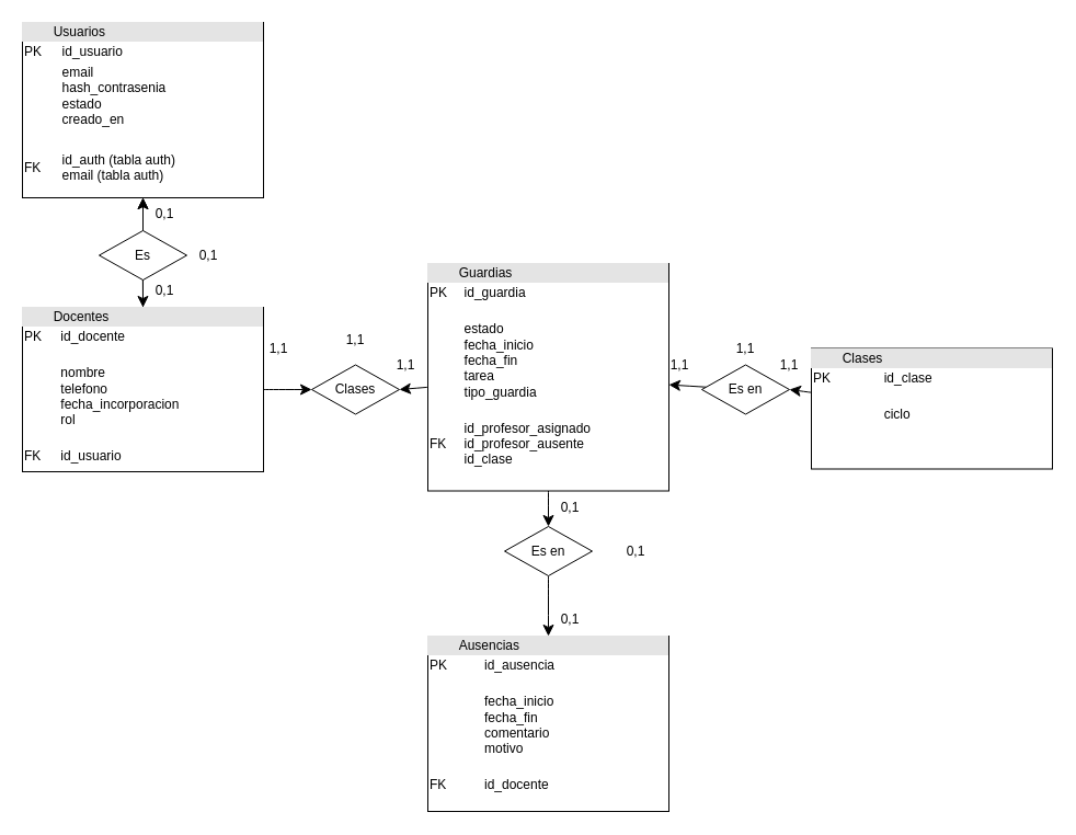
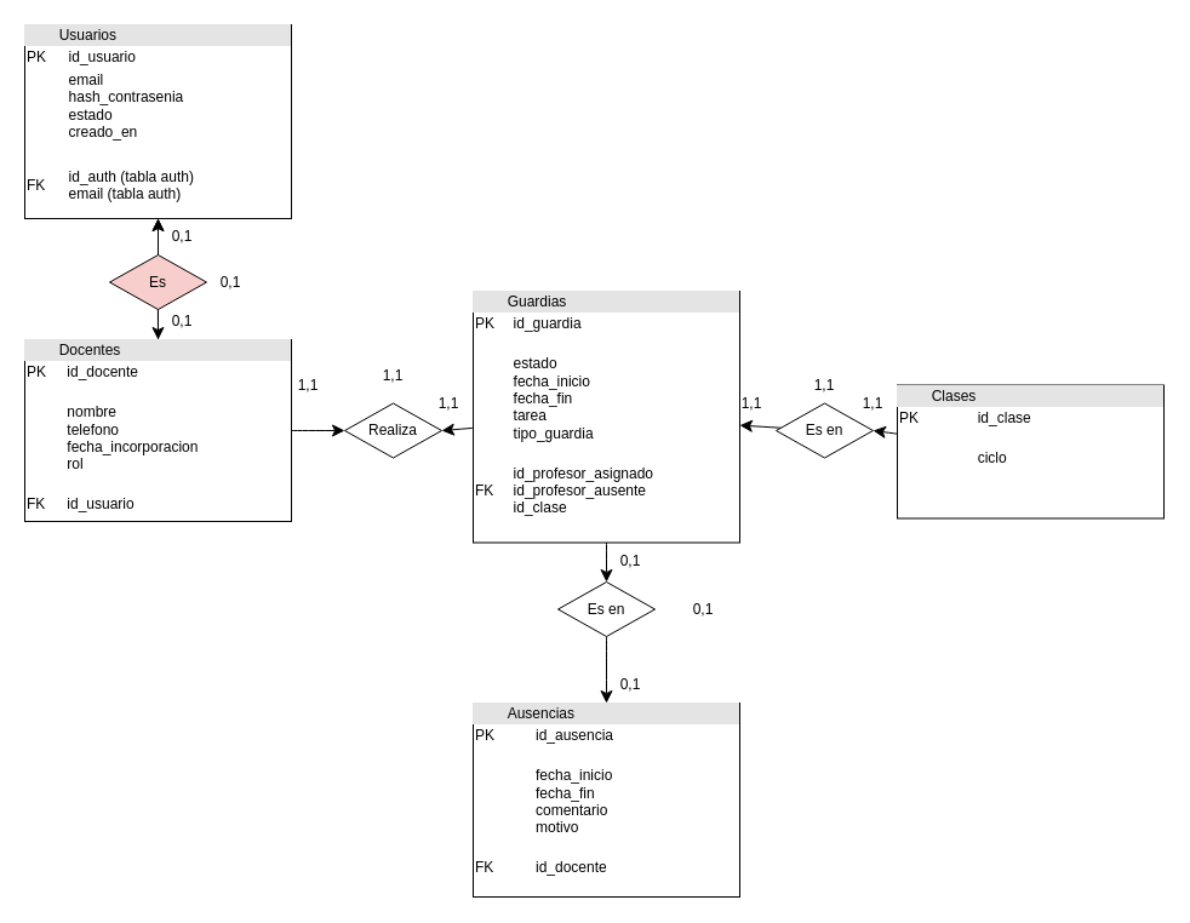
  <mxCell id="0" />
  <mxCell id="1" parent="0" />
  <mxCell id="2" value="&lt;div data-darkreader-inline-bgcolor=&quot;&quot; data-darkreader-inline-bgimage=&quot;&quot; style=&quot;box-sizing: border-box; width: 100%; background: rgb(228, 228, 228); padding: 2px; --darkreader-inline-bgimage: initial; --darkreader-inline-bgcolor: var(--darkreader-background-e4e4e4, #272b2c);&quot;&gt;&lt;span style=&quot;white-space: pre;&quot;&gt;&#09;&lt;/span&gt;Usuarios&lt;/div&gt;&lt;table style=&quot;width:100%;font-size:1em;&quot; cellpadding=&quot;2&quot; cellspacing=&quot;0&quot;&gt;&lt;tbody&gt;&lt;tr&gt;&lt;td&gt;PK&lt;/td&gt;&lt;td&gt;id_usuario&lt;/td&gt;&lt;/tr&gt;&lt;tr&gt;&lt;td&gt;&lt;br&gt;&lt;/td&gt;&lt;td&gt;email&lt;br&gt;hash_contrasenia&lt;br&gt;estado&lt;br&gt;creado_en&lt;/td&gt;&lt;/tr&gt;&lt;tr&gt;&lt;td&gt;&lt;br&gt;&lt;/td&gt;&lt;td&gt;&lt;br&gt;&lt;/td&gt;&lt;/tr&gt;&lt;tr&gt;&lt;td&gt;FK&lt;/td&gt;&lt;td&gt;id_auth (tabla auth)&lt;br&gt;email (tabla auth)&lt;/td&gt;&lt;/tr&gt;&lt;/tbody&gt;&lt;/table&gt;" style="verticalAlign=top;align=left;overflow=fill;html=1;whiteSpace=wrap;" parent="1" vertex="1"><mxGeometry x="20" y="20" width="220" height="160" as="geometry" /></mxCell>
  <mxCell id="3" value="" style="edgeStyle=none;curved=1;rounded=0;orthogonalLoop=1;jettySize=auto;html=1;fontSize=12;startSize=8;endSize=8;" edge="1" parent="1" source="5" target="2"><mxGeometry relative="1" as="geometry" /></mxCell>
  <mxCell id="4" style="edgeStyle=none;curved=1;rounded=0;orthogonalLoop=1;jettySize=auto;html=1;entryX=0;entryY=0.5;entryDx=0;entryDy=0;fontSize=12;startSize=8;endSize=8;" edge="1" parent="1" source="5" target="20"><mxGeometry relative="1" as="geometry" /></mxCell>
  <mxCell id="5" value="&lt;div data-darkreader-inline-bgcolor=&quot;&quot; data-darkreader-inline-bgimage=&quot;&quot; style=&quot;box-sizing: border-box; width: 100%; background: rgb(228, 228, 228); padding: 2px; --darkreader-inline-bgimage: initial; --darkreader-inline-bgcolor: var(--darkreader-background-e4e4e4, #272b2c);&quot;&gt;&lt;span style=&quot;white-space: pre;&quot;&gt;&#09;&lt;/span&gt;Docentes&lt;/div&gt;&lt;table style=&quot;width:100%;font-size:1em;&quot; cellpadding=&quot;2&quot; cellspacing=&quot;0&quot;&gt;&lt;tbody&gt;&lt;tr&gt;&lt;td&gt;PK&lt;/td&gt;&lt;td&gt;id_docente&lt;br&gt;&lt;/td&gt;&lt;/tr&gt;&lt;tr&gt;&lt;td&gt;&lt;br&gt;&lt;/td&gt;&lt;td&gt;&lt;br&gt;nombre&lt;br&gt;telefono&lt;br&gt;fecha_incorporacion&lt;br&gt;rol&lt;br&gt;&lt;br&gt;&lt;/td&gt;&lt;/tr&gt;&lt;tr&gt;&lt;td&gt;FK&lt;/td&gt;&lt;td&gt;id_usuario&lt;/td&gt;&lt;/tr&gt;&lt;tr&gt;&lt;td&gt;&lt;/td&gt;&lt;td&gt;&lt;br&gt;&lt;/td&gt;&lt;/tr&gt;&lt;/tbody&gt;&lt;/table&gt;" style="verticalAlign=top;align=left;overflow=fill;html=1;whiteSpace=wrap;" parent="1" vertex="1"><mxGeometry x="20" y="280" width="220" height="150" as="geometry" /></mxCell>
  <mxCell id="6" style="edgeStyle=none;curved=1;rounded=0;orthogonalLoop=1;jettySize=auto;html=1;entryX=1;entryY=0.5;entryDx=0;entryDy=0;fontSize=12;startSize=8;endSize=8;" edge="1" parent="1" source="8" target="20"><mxGeometry relative="1" as="geometry" /></mxCell>
  <mxCell id="7" style="edgeStyle=none;curved=1;rounded=0;orthogonalLoop=1;jettySize=auto;html=1;entryX=0.5;entryY=0;entryDx=0;entryDy=0;fontSize=12;startSize=8;endSize=8;" edge="1" parent="1" source="8" target="26"><mxGeometry relative="1" as="geometry" /></mxCell>
  <mxCell id="8" value="&lt;div data-darkreader-inline-bgcolor=&quot;&quot; data-darkreader-inline-bgimage=&quot;&quot; style=&quot;box-sizing: border-box; width: 100%; background: rgb(228, 228, 228); padding: 2px; --darkreader-inline-bgimage: initial; --darkreader-inline-bgcolor: var(--darkreader-background-e4e4e4, #272b2c);&quot;&gt;&lt;span style=&quot;white-space: pre;&quot;&gt;&#09;&lt;/span&gt;Guardias&lt;/div&gt;&lt;table style=&quot;width:100%;font-size:1em;&quot; cellpadding=&quot;2&quot; cellspacing=&quot;0&quot;&gt;&lt;tbody&gt;&lt;tr&gt;&lt;td&gt;PK&lt;/td&gt;&lt;td&gt;id_guardia&lt;/td&gt;&lt;/tr&gt;&lt;tr&gt;&lt;td&gt;&lt;br&gt;&lt;/td&gt;&lt;td&gt;&lt;br&gt;estado&lt;br&gt;fecha_inicio&lt;br&gt;fecha_fin&lt;br&gt;tarea&lt;br&gt;tipo_guardia&lt;br&gt;&lt;br&gt;&lt;/td&gt;&lt;/tr&gt;&lt;tr&gt;&lt;td&gt;FK&lt;/td&gt;&lt;td&gt;id_profesor_asignado&lt;br&gt;id_profesor_ausente&lt;br&gt;id_clase&lt;/td&gt;&lt;/tr&gt;&lt;tr&gt;&lt;td&gt;&lt;/td&gt;&lt;td&gt;&lt;br&gt;&lt;/td&gt;&lt;/tr&gt;&lt;/tbody&gt;&lt;/table&gt;" style="verticalAlign=top;align=left;overflow=fill;html=1;whiteSpace=wrap;" parent="1" vertex="1"><mxGeometry x="390" y="240" width="220" height="207.5" as="geometry" /></mxCell>
  <mxCell id="9" value="&lt;div data-darkreader-inline-bgcolor=&quot;&quot; data-darkreader-inline-bgimage=&quot;&quot; style=&quot;box-sizing: border-box; width: 100%; background: rgb(228, 228, 228); padding: 2px; --darkreader-inline-bgimage: initial; --darkreader-inline-bgcolor: var(--darkreader-background-e4e4e4, #272b2c);&quot;&gt;&lt;span style=&quot;white-space: pre;&quot;&gt;&#09;&lt;/span&gt;Ausencias&lt;/div&gt;&lt;table style=&quot;width:100%;font-size:1em;&quot; cellpadding=&quot;2&quot; cellspacing=&quot;0&quot;&gt;&lt;tbody&gt;&lt;tr&gt;&lt;td&gt;PK&lt;/td&gt;&lt;td&gt;id_ausencia&lt;/td&gt;&lt;/tr&gt;&lt;tr&gt;&lt;td&gt;&lt;br&gt;&lt;/td&gt;&lt;td&gt;&lt;br&gt;fecha_inicio&lt;br&gt;fecha_fin&lt;br&gt;comentario&lt;br&gt;motivo&lt;br&gt;&lt;br&gt;&lt;/td&gt;&lt;/tr&gt;&lt;tr&gt;&lt;td&gt;FK&lt;/td&gt;&lt;td&gt;id_docente&lt;/td&gt;&lt;/tr&gt;&lt;tr&gt;&lt;td&gt;&lt;/td&gt;&lt;td&gt;&lt;br&gt;&lt;/td&gt;&lt;/tr&gt;&lt;/tbody&gt;&lt;/table&gt;" style="verticalAlign=top;align=left;overflow=fill;html=1;whiteSpace=wrap;" parent="1" vertex="1"><mxGeometry x="390" y="580" width="220" height="160" as="geometry" /></mxCell>
  <mxCell id="10" style="edgeStyle=none;curved=1;rounded=0;orthogonalLoop=1;jettySize=auto;html=1;entryX=1;entryY=0.5;entryDx=0;entryDy=0;fontSize=12;startSize=8;endSize=8;" edge="1" parent="1" source="11" target="19"><mxGeometry relative="1" as="geometry" /></mxCell>
  <mxCell id="11" value="&lt;div data-darkreader-inline-bgcolor=&quot;&quot; data-darkreader-inline-bgimage=&quot;&quot; style=&quot;box-sizing: border-box; width: 100%; background: rgb(228, 228, 228); padding: 2px; --darkreader-inline-bgimage: initial; --darkreader-inline-bgcolor: var(--darkreader-background-e4e4e4, #272b2c);&quot;&gt;&lt;span style=&quot;white-space: pre;&quot;&gt;&#09;&lt;/span&gt;Clases&lt;/div&gt;&lt;table style=&quot;width:100%;font-size:1em;&quot; cellpadding=&quot;2&quot; cellspacing=&quot;0&quot;&gt;&lt;tbody&gt;&lt;tr&gt;&lt;td&gt;PK&lt;/td&gt;&lt;td&gt;id_clase&lt;/td&gt;&lt;/tr&gt;&lt;tr&gt;&lt;td&gt;&lt;br&gt;&lt;/td&gt;&lt;td&gt;&lt;br&gt;ciclo&lt;br&gt;&lt;br&gt;&lt;br&gt;&lt;/td&gt;&lt;/tr&gt;&lt;tr&gt;&lt;td&gt;&lt;br&gt;&lt;/td&gt;&lt;td&gt;&lt;/td&gt;&lt;/tr&gt;&lt;tr&gt;&lt;td&gt;&lt;/td&gt;&lt;td&gt;&lt;br&gt;&lt;/td&gt;&lt;/tr&gt;&lt;/tbody&gt;&lt;/table&gt;" style="verticalAlign=top;align=left;overflow=fill;html=1;whiteSpace=wrap;" vertex="1" parent="1"><mxGeometry x="740" y="317.5" width="220" height="110" as="geometry" /></mxCell>
  <mxCell id="12" value="" style="edgeStyle=none;curved=1;rounded=0;orthogonalLoop=1;jettySize=auto;html=1;fontSize=12;startSize=8;endSize=8;" edge="1" parent="1" source="14" target="2"><mxGeometry relative="1" as="geometry" /></mxCell>
  <mxCell id="13" style="edgeStyle=none;curved=1;rounded=0;orthogonalLoop=1;jettySize=auto;html=1;fontSize=12;startSize=8;endSize=8;" edge="1" parent="1"><mxGeometry relative="1" as="geometry"><mxPoint x="130" y="280" as="targetPoint" /><mxPoint x="129.76" y="220" as="sourcePoint" /></mxGeometry></mxCell>
- <mxCell id="14" value="Es" style="rhombus;whiteSpace=wrap;html=1;" vertex="1" parent="1"><mxGeometry x="90" y="210" width="80" height="45" as="geometry" /></mxCell>
+ <mxCell id="14" value="Es" style="rhombus;whiteSpace=wrap;html=1;fillColor=#f8cecc;" vertex="1" parent="1"><mxGeometry x="90" y="210" width="80" height="45" as="geometry" /></mxCell>
  <mxCell id="15" value="0,1" style="text;html=1;align=center;verticalAlign=middle;whiteSpace=wrap;rounded=0;" vertex="1" parent="1"><mxGeometry x="120" y="180" width="60" height="30" as="geometry" /></mxCell>
  <mxCell id="16" value="0,1" style="text;html=1;align=center;verticalAlign=middle;whiteSpace=wrap;rounded=0;" vertex="1" parent="1"><mxGeometry x="120" y="250" width="60" height="30" as="geometry" /></mxCell>
  <mxCell id="17" value="0,1" style="text;html=1;align=center;verticalAlign=middle;whiteSpace=wrap;rounded=0;" vertex="1" parent="1"><mxGeometry x="160" y="217.5" width="60" height="30" as="geometry" /></mxCell>
  <mxCell id="18" value="" style="edgeStyle=none;curved=1;rounded=0;orthogonalLoop=1;jettySize=auto;html=1;fontSize=12;startSize=8;endSize=8;" edge="1" parent="1" source="19" target="8"><mxGeometry relative="1" as="geometry" /></mxCell>
  <mxCell id="19" value="Es en" style="rhombus;whiteSpace=wrap;html=1;" vertex="1" parent="1"><mxGeometry x="640" y="332.5" width="80" height="45" as="geometry" /></mxCell>
- <mxCell id="20" value="Clases" style="rhombus;whiteSpace=wrap;html=1;" vertex="1" parent="1"><mxGeometry x="284" y="332.5" width="80" height="45" as="geometry" /></mxCell>
+ <mxCell id="20" value="Realiza" style="rhombus;whiteSpace=wrap;html=1;" vertex="1" parent="1"><mxGeometry x="284" y="332.5" width="80" height="45" as="geometry" /></mxCell>
  <mxCell id="21" value="1,1" style="text;html=1;align=center;verticalAlign=middle;whiteSpace=wrap;rounded=0;" vertex="1" parent="1"><mxGeometry x="224" y="302.5" width="60" height="30" as="geometry" /></mxCell>
  <mxCell id="22" value="1,1" style="text;html=1;align=center;verticalAlign=middle;whiteSpace=wrap;rounded=0;" vertex="1" parent="1"><mxGeometry x="293.5" y="295" width="60" height="30" as="geometry" /></mxCell>
  <mxCell id="23" value="1,1" style="text;html=1;align=center;verticalAlign=middle;whiteSpace=wrap;rounded=0;" vertex="1" parent="1"><mxGeometry x="340" y="317.5" width="60" height="30" as="geometry" /></mxCell>
  <mxCell id="24" value="1,1" style="text;html=1;align=center;verticalAlign=middle;whiteSpace=wrap;rounded=0;" vertex="1" parent="1"><mxGeometry x="590" y="317.5" width="60" height="30" as="geometry" /></mxCell>
  <mxCell id="25" style="edgeStyle=none;curved=1;rounded=0;orthogonalLoop=1;jettySize=auto;html=1;entryX=0.5;entryY=0;entryDx=0;entryDy=0;fontSize=12;startSize=8;endSize=8;" edge="1" parent="1" source="26" target="9"><mxGeometry relative="1" as="geometry" /></mxCell>
  <mxCell id="26" value="Es en" style="rhombus;whiteSpace=wrap;html=1;" vertex="1" parent="1"><mxGeometry x="460" y="480" width="80" height="45" as="geometry" /></mxCell>
  <mxCell id="27" value="0,1" style="text;html=1;align=center;verticalAlign=middle;whiteSpace=wrap;rounded=0;" vertex="1" parent="1"><mxGeometry x="490" y="447.5" width="60" height="30" as="geometry" /></mxCell>
  <mxCell id="28" value="0,1" style="text;html=1;align=center;verticalAlign=middle;whiteSpace=wrap;rounded=0;" vertex="1" parent="1"><mxGeometry x="490" y="550" width="60" height="30" as="geometry" /></mxCell>
  <mxCell id="29" style="edgeStyle=none;curved=1;rounded=0;orthogonalLoop=1;jettySize=auto;html=1;exitX=0.25;exitY=0;exitDx=0;exitDy=0;fontSize=12;startSize=8;endSize=8;" edge="1" parent="1" source="28" target="28"><mxGeometry relative="1" as="geometry" /></mxCell>
  <mxCell id="30" value="0,1" style="text;html=1;align=center;verticalAlign=middle;whiteSpace=wrap;rounded=0;" vertex="1" parent="1"><mxGeometry x="550" y="487.5" width="60" height="30" as="geometry" /></mxCell>
  <mxCell id="31" value="1,1" style="text;html=1;align=center;verticalAlign=middle;whiteSpace=wrap;rounded=0;" vertex="1" parent="1"><mxGeometry x="690" y="317.5" width="60" height="30" as="geometry" /></mxCell>
  <mxCell id="32" value="1,1" style="text;html=1;align=center;verticalAlign=middle;whiteSpace=wrap;rounded=0;" vertex="1" parent="1"><mxGeometry x="650" y="302.5" width="60" height="30" as="geometry" /></mxCell>
